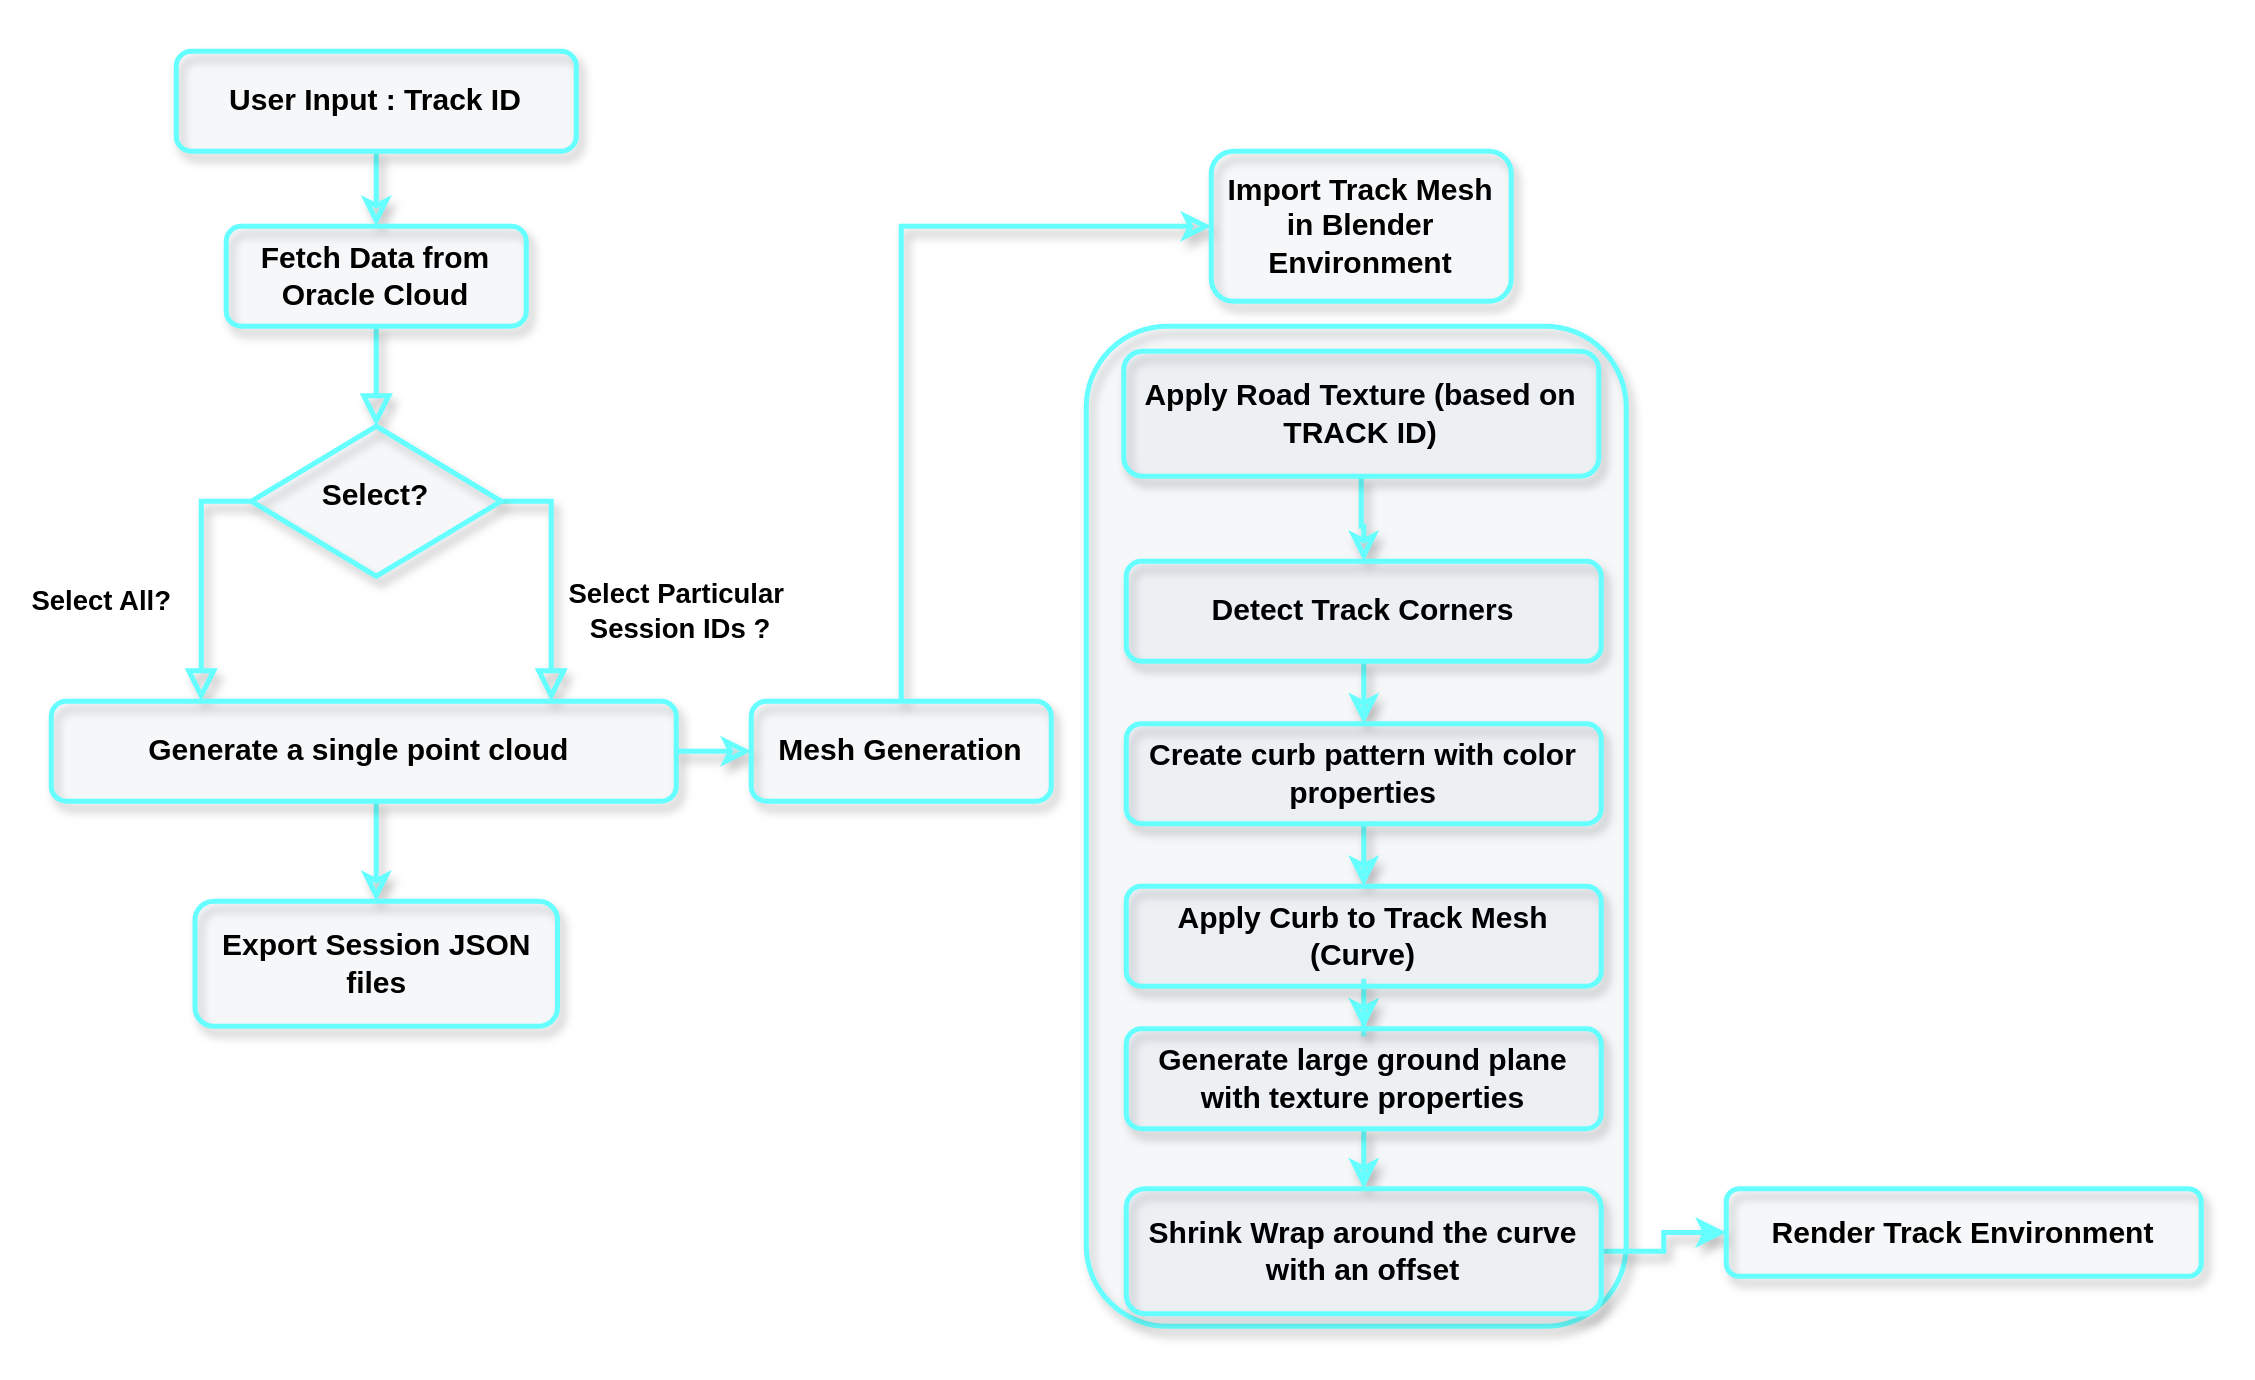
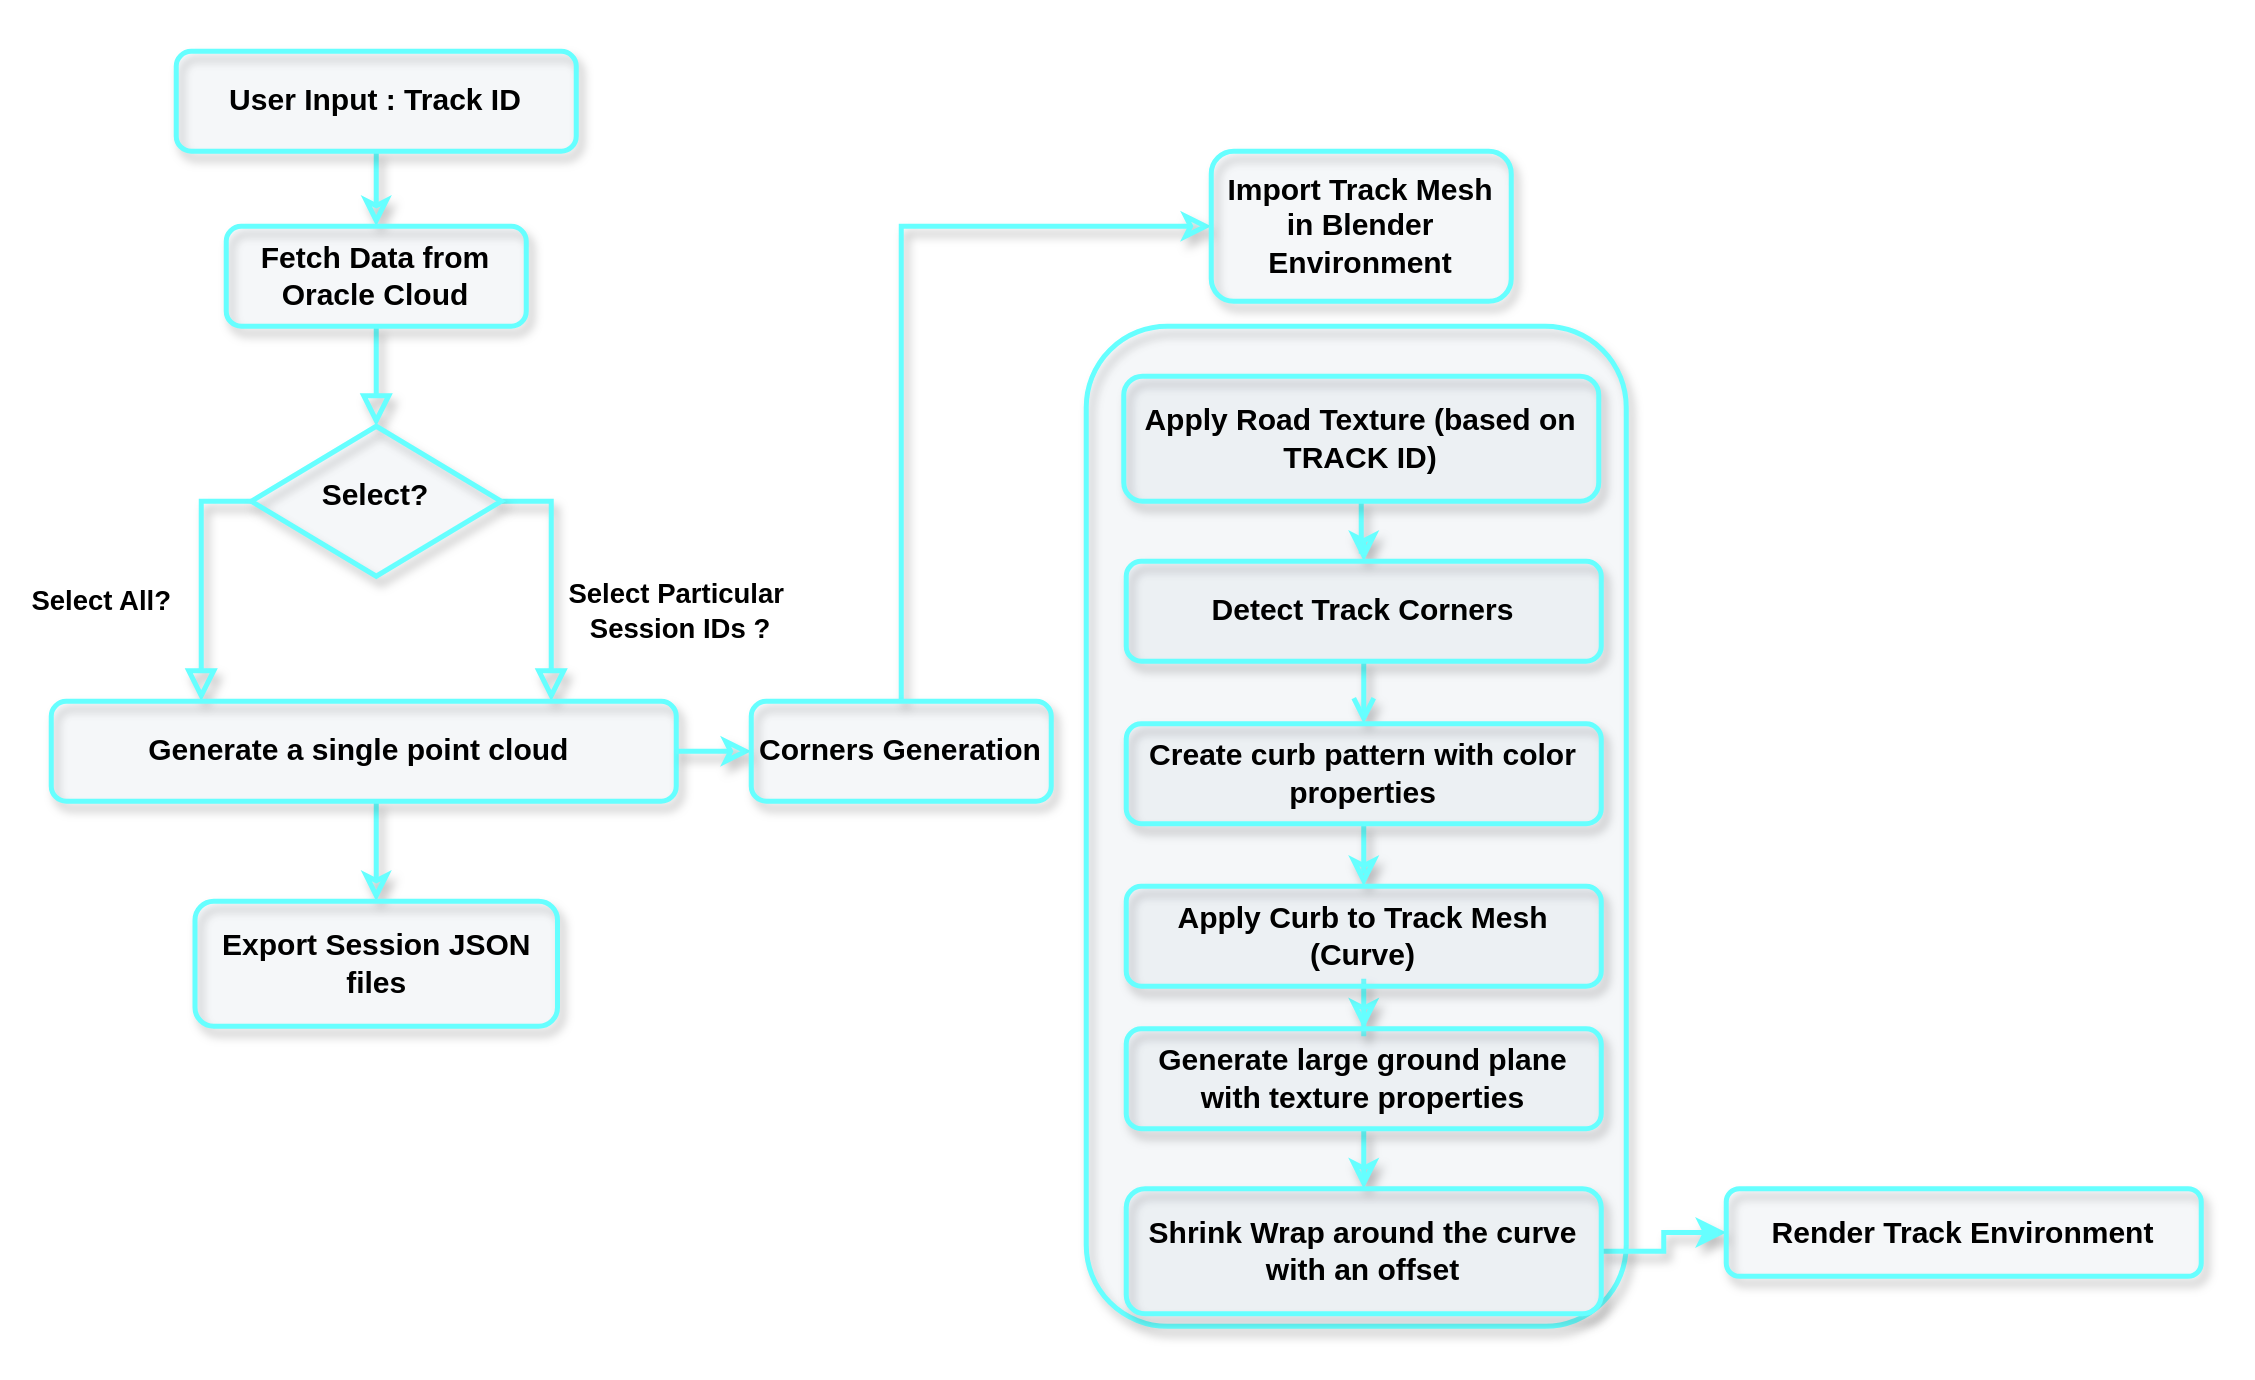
  <mxCell id="0" />
  <mxCell id="1" parent="0" />
  <mxCell id="2" value="" style="rounded=1;whiteSpace=wrap;html=1;shadow=1;fillColor=#dae8fc;strokeColor=#66FFFF;strokeWidth=2;labelBackgroundColor=none;fontColor=#000000;fontStyle=1;fillOpacity=10;" vertex="1" parent="1"><mxGeometry x="434" y="130" width="216" height="400" as="geometry" /></mxCell>
  <mxCell id="3" value="" style="edgeStyle=orthogonalEdgeStyle;rounded=0;orthogonalLoop=1;jettySize=auto;html=1;shadow=1;fillColor=#dae8fc;strokeColor=#66FFFF;strokeWidth=2;labelBackgroundColor=none;fontColor=#000000;fontStyle=1;fillOpacity=10;" edge="1" parent="1" source="4" target="12"><mxGeometry relative="1" as="geometry" /></mxCell>
  <mxCell id="4" value="User Input : Track ID" style="rounded=1;whiteSpace=wrap;html=1;fontSize=12;glass=0;strokeWidth=2;shadow=1;fillColor=#dae8fc;strokeColor=#66FFFF;labelBackgroundColor=none;fontColor=#000000;fontStyle=1;fillOpacity=10;" parent="1" vertex="1"><mxGeometry x="70" y="20" width="160" height="40" as="geometry" /></mxCell>
  <mxCell id="5" value="" style="rounded=0;html=1;jettySize=auto;orthogonalLoop=1;fontSize=11;endArrow=block;endFill=0;endSize=8;strokeWidth=2;shadow=1;labelBackgroundColor=none;edgeStyle=orthogonalEdgeStyle;exitX=0.5;exitY=1;exitDx=0;exitDy=0;fillColor=#dae8fc;strokeColor=#66FFFF;fontColor=#000000;fontStyle=1;fillOpacity=10;" parent="1" source="12" target="8" edge="1"><mxGeometry y="20" relative="1" as="geometry"><mxPoint as="offset" /><mxPoint x="240" y="220" as="sourcePoint" /></mxGeometry></mxCell>
  <mxCell id="6" value="Select All?" style="rounded=0;html=1;jettySize=auto;orthogonalLoop=1;fontSize=11;endArrow=block;endFill=0;endSize=8;strokeWidth=2;shadow=1;labelBackgroundColor=none;edgeStyle=orthogonalEdgeStyle;exitX=0;exitY=0.5;exitDx=0;exitDy=0;fillColor=#dae8fc;strokeColor=#66FFFF;fontColor=#000000;fontStyle=1;fillOpacity=10;" parent="1" source="8" target="10" edge="1"><mxGeometry x="0.2" y="-40" relative="1" as="geometry"><mxPoint as="offset" /><Array as="points"><mxPoint x="80" y="200" /></Array></mxGeometry></mxCell>
  <mxCell id="7" value="Select Particular&lt;br&gt;&amp;nbsp;Session IDs ?" style="edgeStyle=orthogonalEdgeStyle;rounded=0;html=1;jettySize=auto;orthogonalLoop=1;fontSize=11;endArrow=block;endFill=0;endSize=8;strokeWidth=2;shadow=1;labelBackgroundColor=none;exitX=1;exitY=0.5;exitDx=0;exitDy=0;fillColor=#dae8fc;strokeColor=#66FFFF;fontColor=#000000;fontStyle=1;fillOpacity=10;" parent="1" source="8" target="10" edge="1"><mxGeometry x="0.273" y="50" relative="1" as="geometry"><mxPoint as="offset" /><mxPoint x="230" y="280" as="targetPoint" /><Array as="points"><mxPoint x="220" y="200" /></Array></mxGeometry></mxCell>
  <mxCell id="8" value="Select?" style="rhombus;whiteSpace=wrap;html=1;shadow=1;fontFamily=Helvetica;fontSize=12;align=center;strokeWidth=2;spacing=6;spacingTop=-4;fillColor=#dae8fc;strokeColor=#66FFFF;labelBackgroundColor=none;fontColor=#000000;fontStyle=1;fillOpacity=10;" parent="1" vertex="1"><mxGeometry x="100" y="170" width="100" height="60" as="geometry" /></mxCell>
  <mxCell id="9" value="" style="edgeStyle=orthogonalEdgeStyle;rounded=0;orthogonalLoop=1;jettySize=auto;html=1;shadow=1;fillColor=#dae8fc;strokeColor=#66FFFF;strokeWidth=2;labelBackgroundColor=none;fontColor=#000000;fontStyle=1;fillOpacity=10;" edge="1" parent="1" source="10" target="11"><mxGeometry relative="1" as="geometry"><Array as="points"><mxPoint x="150" y="330" /><mxPoint x="150" y="330" /></Array></mxGeometry></mxCell>
  <mxCell id="10" value="Generate a single point cloud&amp;nbsp;" style="rounded=1;whiteSpace=wrap;html=1;fontSize=12;glass=0;strokeWidth=2;shadow=1;fillColor=#dae8fc;strokeColor=#66FFFF;labelBackgroundColor=none;fontColor=#000000;fontStyle=1;fillOpacity=10;" parent="1" vertex="1"><mxGeometry y="280" width="250" height="40" as="geometry" x="20" /></mxCell>
  <mxCell id="11" value="Export Session JSON files" style="rounded=1;whiteSpace=wrap;html=1;fontSize=12;glass=0;strokeWidth=2;shadow=1;fillColor=#dae8fc;strokeColor=#66FFFF;labelBackgroundColor=none;fontColor=#000000;fontStyle=1;fillOpacity=10;" parent="1" vertex="1"><mxGeometry x="77.5" y="360" width="145" height="50" as="geometry" /></mxCell>
  <mxCell id="12" value="Fetch Data from Oracle Cloud" style="rounded=1;whiteSpace=wrap;html=1;fontSize=12;glass=0;strokeWidth=2;shadow=1;fillColor=#dae8fc;strokeColor=#66FFFF;labelBackgroundColor=none;fontColor=#000000;fontStyle=1;fillOpacity=10;" vertex="1" parent="1"><mxGeometry x="90" y="90" width="120" height="40" as="geometry" /></mxCell>
  <mxCell id="13" value="" style="edgeStyle=orthogonalEdgeStyle;rounded=0;orthogonalLoop=1;jettySize=auto;html=1;exitX=1;exitY=0.5;exitDx=0;exitDy=0;shadow=1;fillColor=#dae8fc;strokeColor=#66FFFF;strokeWidth=2;labelBackgroundColor=none;fontColor=#000000;fontStyle=1;fillOpacity=10;" edge="1" parent="1" source="10" target="15"><mxGeometry relative="1" as="geometry" /></mxCell>
  <mxCell id="14" value="" style="edgeStyle=orthogonalEdgeStyle;rounded=0;orthogonalLoop=1;jettySize=auto;html=1;shadow=1;fillColor=#dae8fc;strokeColor=#66FFFF;strokeWidth=2;labelBackgroundColor=none;fontColor=#000000;fontStyle=1;fillOpacity=10;" edge="1" parent="1" source="15" target="16"><mxGeometry relative="1" as="geometry"><Array as="points"><mxPoint x="360" y="90" /></Array></mxGeometry></mxCell>
- <mxCell id="15" value="Mesh Generation" style="rounded=1;whiteSpace=wrap;html=1;fontSize=12;glass=0;strokeWidth=2;shadow=1;fillColor=#dae8fc;strokeColor=#66FFFF;labelBackgroundColor=none;fontColor=#000000;fontStyle=1;fillOpacity=10;" vertex="1" parent="1"><mxGeometry x="300" y="280" width="120" height="40" as="geometry" /></mxCell>
+ <mxCell id="15" value="Corners Generation" style="rounded=1;whiteSpace=wrap;html=1;fontSize=12;glass=0;strokeWidth=2;shadow=1;fillColor=#dae8fc;strokeColor=#66FFFF;labelBackgroundColor=none;fontColor=#000000;fontStyle=1;fillOpacity=10;" vertex="1" parent="1"><mxGeometry x="300" y="280" width="120" height="40" as="geometry" /></mxCell>
  <mxCell id="16" value="Import Track Mesh in Blender Environment" style="rounded=1;whiteSpace=wrap;html=1;fontSize=12;glass=0;strokeWidth=2;shadow=1;fillColor=#dae8fc;strokeColor=#66FFFF;labelBackgroundColor=none;fontColor=#000000;fontStyle=1;fillOpacity=10;" vertex="1" parent="1"><mxGeometry x="484" y="60" width="120" height="60" as="geometry" /></mxCell>
  <mxCell id="17" value="" style="edgeStyle=orthogonalEdgeStyle;rounded=0;orthogonalLoop=1;jettySize=auto;html=1;shadow=1;fillColor=#dae8fc;strokeColor=#66FFFF;strokeWidth=2;labelBackgroundColor=none;fontColor=#000000;fontStyle=1;fillOpacity=10;" edge="1" parent="1" source="18" target="20"><mxGeometry relative="1" as="geometry" /></mxCell>
- <mxCell id="18" value="Apply Road Texture (based on TRACK ID)" style="rounded=1;whiteSpace=wrap;html=1;fontSize=12;glass=0;strokeWidth=2;shadow=1;fillColor=#dae8fc;strokeColor=#66FFFF;labelBackgroundColor=none;fontColor=#000000;fontStyle=1;fillOpacity=10;" vertex="1" parent="1"><mxGeometry x="449" y="140" width="190" height="50" as="geometry" /></mxCell>
- <mxCell id="19" value="" style="edgeStyle=orthogonalEdgeStyle;rounded=0;orthogonalLoop=1;jettySize=auto;html=1;shadow=1;fillColor=#dae8fc;strokeColor=#66FFFF;strokeWidth=2;labelBackgroundColor=none;fontColor=#000000;fontStyle=1;fillOpacity=10;" edge="1" parent="1" source="20" target="22"><mxGeometry relative="1" as="geometry" /></mxCell>
+ <mxCell id="18" value="Apply Road Texture (based on TRACK ID)" style="rounded=1;whiteSpace=wrap;html=1;fontSize=12;glass=0;strokeWidth=2;shadow=1;fillColor=#dae8fc;strokeColor=#66FFFF;labelBackgroundColor=none;fontColor=#000000;fontStyle=1;fillOpacity=10;" vertex="1" parent="1"><mxGeometry x="449" y="150" width="190" height="50" as="geometry" /></mxCell>
+ <mxCell id="19" value="" style="edgeStyle=orthogonalEdgeStyle;rounded=0;orthogonalLoop=1;jettySize=auto;html=1;shadow=1;fillColor=#dae8fc;strokeColor=#66FFFF;strokeWidth=2;labelBackgroundColor=none;fontColor=#000000;fontStyle=1;fillOpacity=10;endArrow=open;" edge="1" parent="1" source="20" target="22"><mxGeometry relative="1" as="geometry" /></mxCell>
  <mxCell id="20" value="Detect Track Corners" style="rounded=1;whiteSpace=wrap;html=1;fontSize=12;glass=0;strokeWidth=2;shadow=1;fillColor=#dae8fc;strokeColor=#66FFFF;labelBackgroundColor=none;fontColor=#000000;fontStyle=1;fillOpacity=10;" vertex="1" parent="1"><mxGeometry x="450" y="224" width="190" height="40" as="geometry" /></mxCell>
  <mxCell id="21" value="" style="edgeStyle=orthogonalEdgeStyle;rounded=0;orthogonalLoop=1;jettySize=auto;html=1;shadow=1;fillColor=#dae8fc;strokeColor=#66FFFF;strokeWidth=2;labelBackgroundColor=none;fontColor=#000000;fontStyle=1;fillOpacity=10;" edge="1" parent="1" source="22" target="24"><mxGeometry relative="1" as="geometry" /></mxCell>
  <mxCell id="22" value="Create curb pattern with color properties" style="rounded=1;whiteSpace=wrap;html=1;fontSize=12;glass=0;strokeWidth=2;shadow=1;fillColor=#dae8fc;strokeColor=#66FFFF;labelBackgroundColor=none;fontColor=#000000;fontStyle=1;fillOpacity=10;" vertex="1" parent="1"><mxGeometry x="450" y="289" width="190" height="40" as="geometry" /></mxCell>
  <mxCell id="23" value="" style="edgeStyle=orthogonalEdgeStyle;rounded=0;orthogonalLoop=1;jettySize=auto;html=1;shadow=1;fillColor=#dae8fc;strokeColor=#66FFFF;strokeWidth=2;labelBackgroundColor=none;fontColor=#000000;fontStyle=1;fillOpacity=10;" edge="1" parent="1" source="24" target="26"><mxGeometry relative="1" as="geometry" /></mxCell>
  <mxCell id="24" value="Apply Curb to Track Mesh (Curve)" style="rounded=1;whiteSpace=wrap;html=1;fontSize=12;glass=0;strokeWidth=2;shadow=1;fillColor=#dae8fc;strokeColor=#66FFFF;labelBackgroundColor=none;fontColor=#000000;fontStyle=1;fillOpacity=10;" vertex="1" parent="1"><mxGeometry x="450" y="354" width="190" height="40" as="geometry" /></mxCell>
  <mxCell id="25" value="" style="edgeStyle=orthogonalEdgeStyle;rounded=0;orthogonalLoop=1;jettySize=auto;html=1;shadow=1;fillColor=#dae8fc;strokeColor=#66FFFF;strokeWidth=2;labelBackgroundColor=none;fontColor=#000000;fontStyle=1;fillOpacity=10;" edge="1" parent="1" source="26" target="28"><mxGeometry relative="1" as="geometry" /></mxCell>
  <mxCell id="26" value="Generate large ground plane with texture properties" style="rounded=1;whiteSpace=wrap;html=1;fontSize=12;glass=0;strokeWidth=2;shadow=1;fillColor=#dae8fc;strokeColor=#66FFFF;labelBackgroundColor=none;fontColor=#000000;fontStyle=1;fillOpacity=10;" vertex="1" parent="1"><mxGeometry x="450" y="411" width="190" height="40" as="geometry" /></mxCell>
  <mxCell id="27" value="" style="edgeStyle=orthogonalEdgeStyle;rounded=0;orthogonalLoop=1;jettySize=auto;html=1;shadow=1;labelBackgroundColor=none;fontColor=#000000;strokeColor=#66FFFF;strokeWidth=2;" edge="1" parent="1" source="28" target="29"><mxGeometry relative="1" as="geometry" /></mxCell>
  <mxCell id="28" value="Shrink Wrap around the curve with an offset" style="rounded=1;whiteSpace=wrap;html=1;fontSize=12;glass=0;strokeWidth=2;shadow=1;fillColor=#dae8fc;strokeColor=#66FFFF;labelBackgroundColor=none;fontColor=#000000;fontStyle=1;fillOpacity=10;" vertex="1" parent="1"><mxGeometry x="450" y="475" width="190" height="50" as="geometry" /></mxCell>
  <mxCell id="29" value="Render Track Environment" style="rounded=1;whiteSpace=wrap;html=1;fontSize=12;glass=0;strokeWidth=2;shadow=1;fillColor=#dae8fc;strokeColor=#66FFFF;labelBackgroundColor=none;fontColor=#000000;fontStyle=1;fillOpacity=10;" vertex="1" parent="1"><mxGeometry x="690" y="475" width="190" height="35" as="geometry" /></mxCell>
